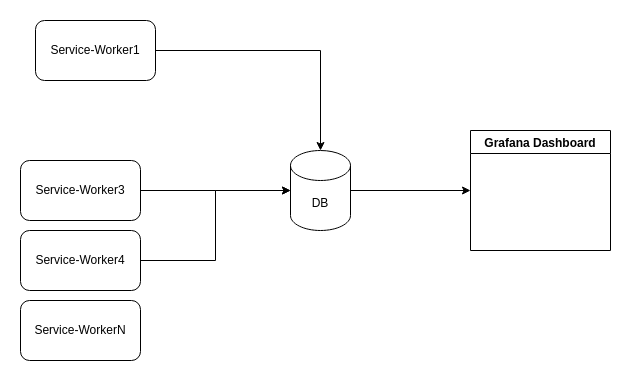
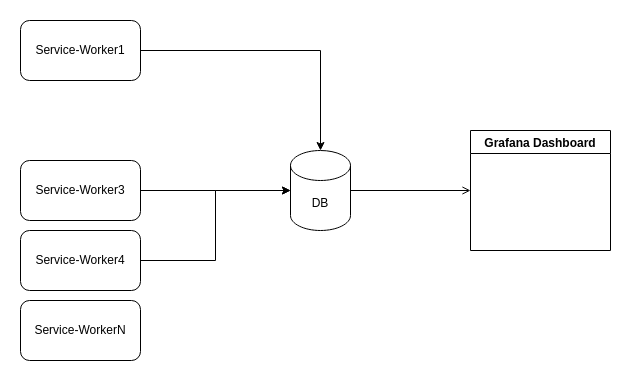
  <mxCell id="0" />
  <mxCell id="1" parent="0" />
- <mxCell id="2" style="edgeStyle=orthogonalEdgeStyle;rounded=0;orthogonalLoop=1;jettySize=auto;html=1;exitX=1;exitY=0.5;exitDx=0;exitDy=0;exitPerimeter=0;entryX=0;entryY=0.5;entryDx=0;entryDy=0;" edge="1" parent="1" source="3" target="11"><mxGeometry relative="1" as="geometry" /></mxCell>
+ <mxCell id="2" style="edgeStyle=orthogonalEdgeStyle;rounded=0;orthogonalLoop=1;jettySize=auto;html=1;exitX=1;exitY=0.5;exitDx=0;exitDy=0;exitPerimeter=0;entryX=0;entryY=0.5;entryDx=0;entryDy=0;endArrow=open;" edge="1" parent="1" source="3" target="11"><mxGeometry relative="1" as="geometry" /></mxCell>
  <mxCell id="3" value="DB" style="shape=cylinder3;whiteSpace=wrap;html=1;boundedLbl=1;backgroundOutline=1;size=15;" vertex="1" parent="1"><mxGeometry x="290" y="150" width="60" height="80" as="geometry" /></mxCell>
  <mxCell id="4" value="Service-WorkerN" style="rounded=1;whiteSpace=wrap;html=1;" vertex="1" parent="1"><mxGeometry x="20" y="300" width="120" height="60" as="geometry" /></mxCell>
  <mxCell id="5" style="edgeStyle=orthogonalEdgeStyle;rounded=0;orthogonalLoop=1;jettySize=auto;html=1;exitX=1;exitY=0.5;exitDx=0;exitDy=0;" edge="1" parent="1" source="6" target="3"><mxGeometry relative="1" as="geometry" /></mxCell>
- <mxCell id="6" value="Service-Worker1" style="rounded=1;whiteSpace=wrap;html=1;" vertex="1" parent="1"><mxGeometry x="35" y="20" width="120" height="60" as="geometry" /></mxCell>
+ <mxCell id="6" value="Service-Worker1" style="rounded=1;whiteSpace=wrap;html=1;" vertex="1" parent="1"><mxGeometry x="20" y="20" width="120" height="60" as="geometry" /></mxCell>
  <mxCell id="7" style="edgeStyle=orthogonalEdgeStyle;rounded=0;orthogonalLoop=1;jettySize=auto;html=1;exitX=1;exitY=0.5;exitDx=0;exitDy=0;" edge="1" parent="1" source="8"><mxGeometry relative="1" as="geometry"><mxPoint x="290" y="190" as="targetPoint" /></mxGeometry></mxCell>
  <mxCell id="8" value="Service-Worker3" style="rounded=1;whiteSpace=wrap;html=1;" vertex="1" parent="1"><mxGeometry x="20" y="160" width="120" height="60" as="geometry" /></mxCell>
  <mxCell id="9" style="edgeStyle=orthogonalEdgeStyle;rounded=0;orthogonalLoop=1;jettySize=auto;html=1;exitX=1;exitY=0.5;exitDx=0;exitDy=0;" edge="1" parent="1" source="10" target="3"><mxGeometry relative="1" as="geometry" /></mxCell>
  <mxCell id="10" value="Service-Worker4" style="rounded=1;whiteSpace=wrap;html=1;" vertex="1" parent="1"><mxGeometry x="20" y="230" width="120" height="60" as="geometry" /></mxCell>
  <mxCell id="11" value="Grafana Dashboard" style="swimlane;" vertex="1" parent="1"><mxGeometry x="470" y="130" width="140" height="120" as="geometry" /></mxCell>
